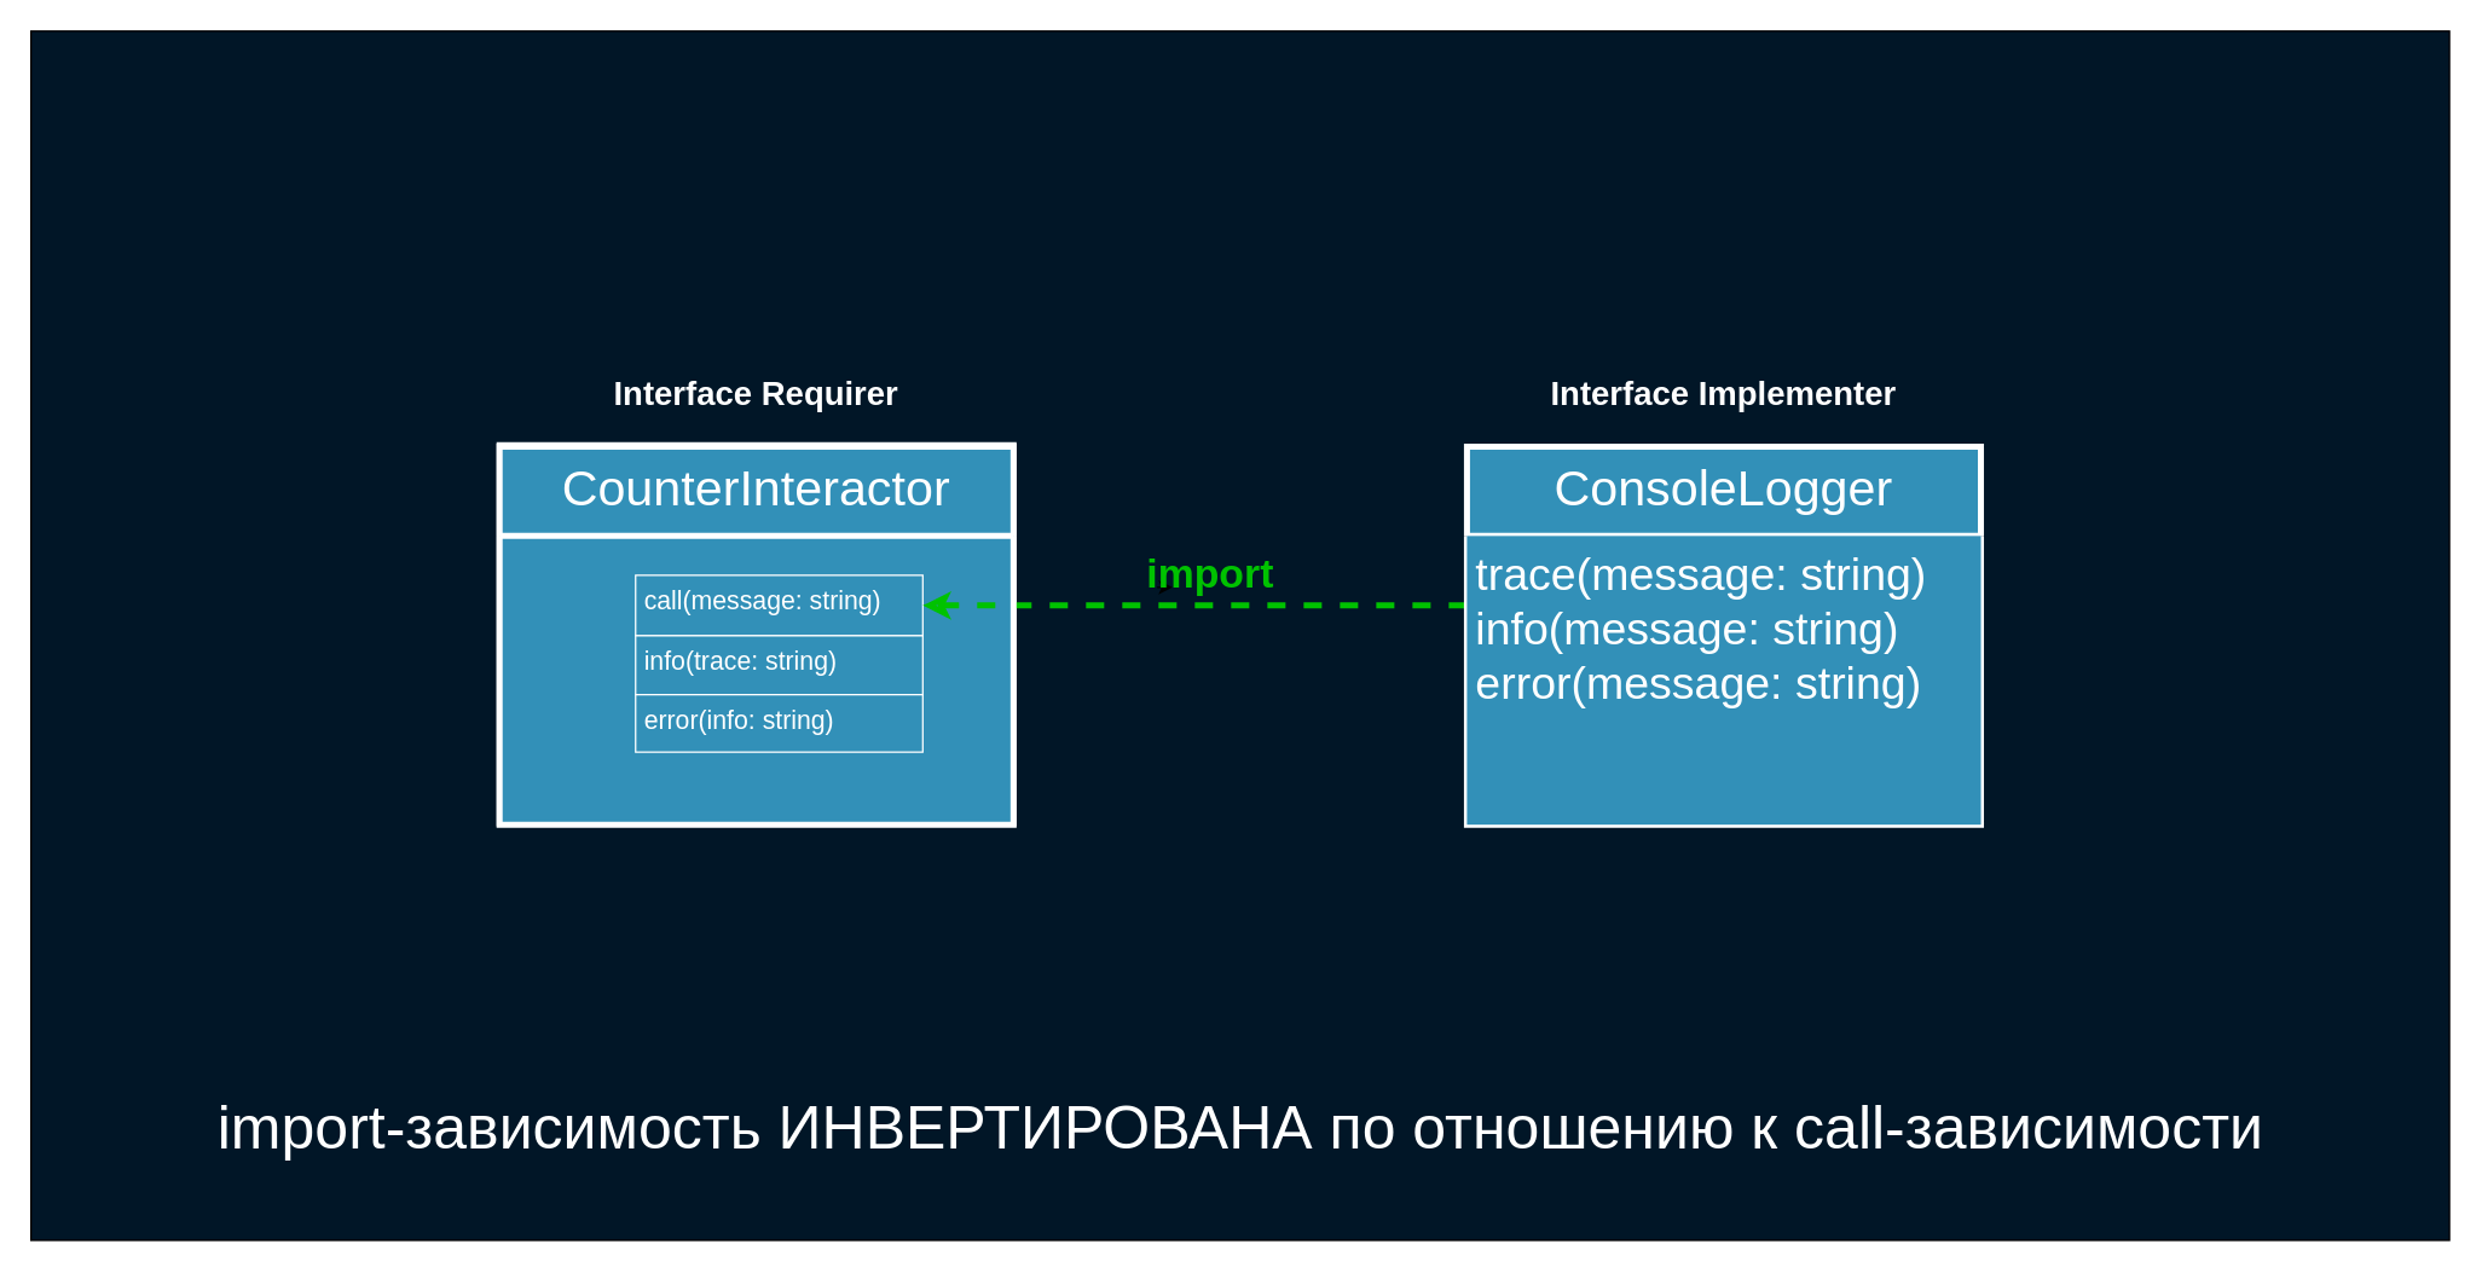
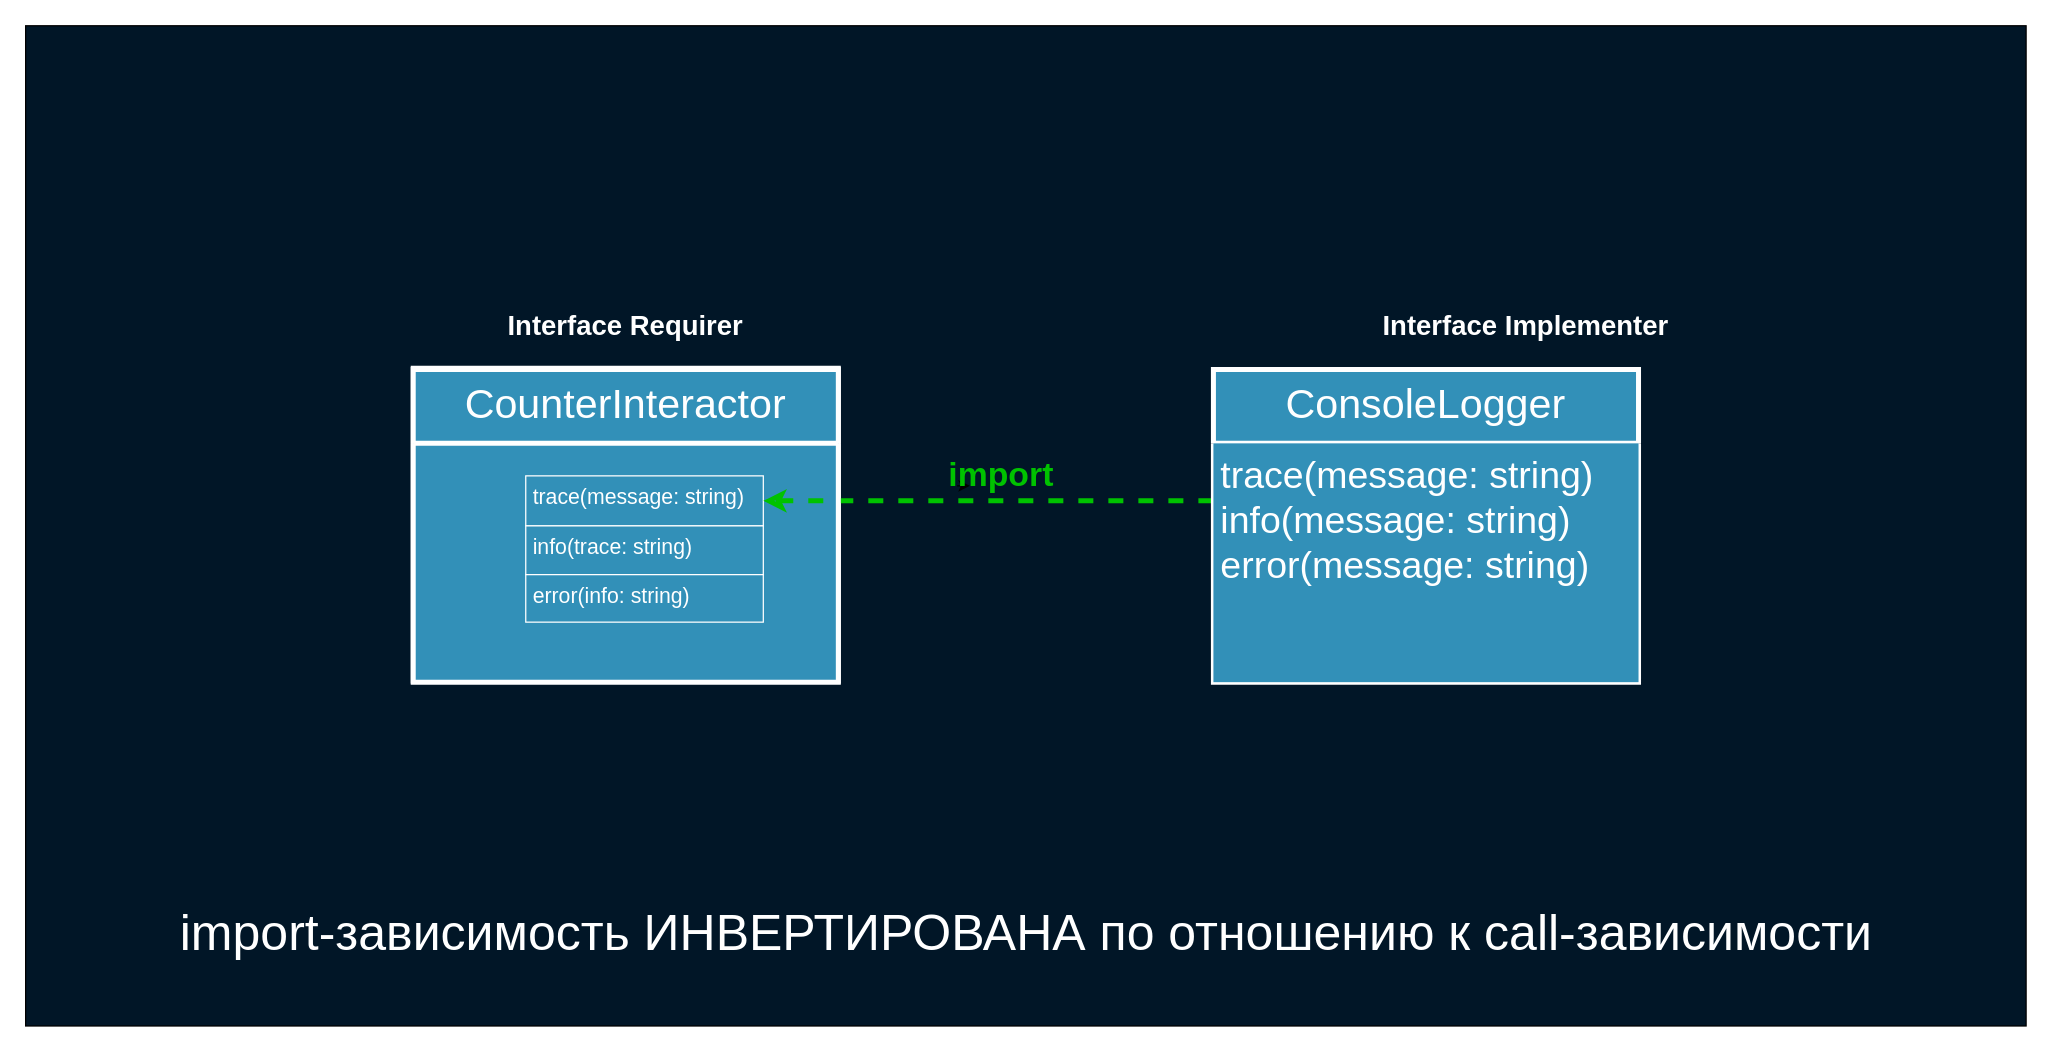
  <mxCell id="0" />
  <mxCell id="1" parent="0" />
  <mxCell id="2" value="" style="rounded=0;whiteSpace=wrap;html=1;fillColor=#011627;fontSize=30;fontColor=#FFFFFF;strokeColor=#000000;" parent="1" vertex="1"><mxGeometry x="20" y="20" width="1600" height="800" as="geometry" /></mxCell>
  <mxCell id="3" value="" style="group" parent="1" vertex="1" connectable="0"><mxGeometry x="330" y="294" width="340" height="250" as="geometry" /></mxCell>
  <mxCell id="4" value="InterfaceRequirer" style="swimlane;fontStyle=0;align=center;verticalAlign=top;childLayout=stackLayout;horizontal=1;startSize=59;horizontalStack=0;resizeParent=1;resizeParentMax=0;resizeLast=0;collapsible=1;marginBottom=0;strokeColor=#FFFFFF;strokeWidth=4;fillColor=#3290B8;fontSize=33;fontColor=#FFFFFF;labelBackgroundColor=none;" parent="3" vertex="1"><mxGeometry width="340" height="250" as="geometry" /></mxCell>
  <mxCell id="5" value="" style="text;strokeColor=none;fillColor=#3290B8;align=left;verticalAlign=top;spacingLeft=4;spacingRight=4;overflow=hidden;rotatable=0;points=[[0,0.5],[1,0.5]];portConstraint=eastwest;fontColor=#FFFFFF;fontSize=30;labelBackgroundColor=none;" parent="4" vertex="1"><mxGeometry y="59" width="340" height="191" as="geometry" /></mxCell>
- <mxCell id="6" value="call(message: string)" style="text;strokeColor=#FFFFFF;fillColor=#3290B8;align=left;verticalAlign=top;spacingLeft=4;spacingRight=4;overflow=hidden;rotatable=0;points=[[0,0.5],[1,0.5]];portConstraint=eastwest;fontColor=#FFFFFF;fontSize=17;labelBackgroundColor=none;" parent="3" vertex="1"><mxGeometry x="90" y="86" width="190" height="40" as="geometry" /></mxCell>
+ <mxCell id="6" value="trace(message: string)" style="text;strokeColor=#FFFFFF;fillColor=#3290B8;align=left;verticalAlign=top;spacingLeft=4;spacingRight=4;overflow=hidden;rotatable=0;points=[[0,0.5],[1,0.5]];portConstraint=eastwest;fontColor=#FFFFFF;fontSize=17;labelBackgroundColor=none;" parent="3" vertex="1"><mxGeometry x="90" y="86" width="190" height="40" as="geometry" /></mxCell>
  <mxCell id="7" value="info(trace: string)" style="text;strokeColor=#FFFFFF;fillColor=#3290B8;align=left;verticalAlign=top;spacingLeft=4;spacingRight=4;overflow=hidden;rotatable=0;points=[[0,0.5],[1,0.5]];portConstraint=eastwest;fontColor=#FFFFFF;fontSize=17;labelBackgroundColor=none;" parent="3" vertex="1"><mxGeometry x="90" y="126" width="190" height="39" as="geometry" /></mxCell>
  <mxCell id="8" value="error(info: string)" style="text;strokeColor=#FFFFFF;fillColor=#3290B8;align=left;verticalAlign=top;spacingLeft=4;spacingRight=4;overflow=hidden;rotatable=0;points=[[0,0.5],[1,0.5]];portConstraint=eastwest;fontColor=#FFFFFF;fontSize=17;labelBackgroundColor=none;" parent="3" vertex="1"><mxGeometry x="90" y="165" width="190" height="38" as="geometry" /></mxCell>
  <mxCell id="9" style="edgeStyle=orthogonalEdgeStyle;rounded=0;orthogonalLoop=1;jettySize=auto;html=1;exitX=0.5;exitY=1;exitDx=0;exitDy=0;entryX=0.553;entryY=0.974;entryDx=0;entryDy=0;entryPerimeter=0;fontSize=33;fontColor=#FFFFFF;" parent="1" edge="1"><mxGeometry relative="1" as="geometry"><mxPoint x="765" y="388" as="sourcePoint" /><mxPoint x="775.07" y="387.48" as="targetPoint" /></mxGeometry></mxCell>
  <mxCell id="10" value="import" style="endArrow=none;endSize=12;dashed=1;html=1;strokeColor=#00C200;strokeWidth=4;fontSize=27;labelBackgroundColor=none;fontColor=#00C200;entryX=0;entryY=0.75;entryDx=0;entryDy=0;exitX=1;exitY=0.5;exitDx=0;exitDy=0;startArrow=classic;startFill=0;endFill=0;fontStyle=1" parent="1" source="6" edge="1"><mxGeometry x="0.056" y="20" width="160" relative="1" as="geometry"><mxPoint x="670.01" y="400" as="sourcePoint" /><mxPoint x="970.01" y="400" as="targetPoint" /><Array as="points" /><mxPoint as="offset" /></mxGeometry></mxCell>
  <mxCell id="11" value="&lt;span&gt;import-зависимость ИНВЕРТИРОВАНА по отношению к call-зависимости&lt;/span&gt;" style="text;html=1;strokeColor=none;fillColor=none;align=center;verticalAlign=middle;whiteSpace=wrap;rounded=0;fontSize=40;fontColor=#FFFFFF;fontStyle=0" parent="1" vertex="1"><mxGeometry x="128.76" y="710" width="1382.5" height="70" as="geometry" /></mxCell>
  <mxCell id="12" value="Interface Requirer" style="text;align=center;fontStyle=1;verticalAlign=middle;spacingLeft=3;spacingRight=3;strokeColor=none;rotatable=0;points=[[0,0.5],[1,0.5]];portConstraint=eastwest;labelBackgroundColor=none;fillColor=none;fontSize=22;fontColor=#FFFFFF;strokeWidth=4;" parent="1" vertex="1"><mxGeometry x="360" y="230" width="280" height="56" as="geometry" /></mxCell>
- <mxCell id="13" value="Interface Implementer" style="text;align=center;fontStyle=1;verticalAlign=middle;spacingLeft=3;spacingRight=3;strokeColor=none;rotatable=0;points=[[0,0.5],[1,0.5]];portConstraint=eastwest;labelBackgroundColor=none;fillColor=none;fontSize=22;fontColor=#FFFFFF;strokeWidth=4;" parent="1" vertex="1"><mxGeometry x="970" y="230" width="340" height="56" as="geometry" /></mxCell>
+ <mxCell id="13" value="Interface Implementer" style="text;align=center;fontStyle=1;verticalAlign=middle;spacingLeft=3;spacingRight=3;strokeColor=none;rotatable=0;points=[[0,0.5],[1,0.5]];portConstraint=eastwest;labelBackgroundColor=none;fillColor=none;fontSize=22;fontColor=#FFFFFF;strokeWidth=4;" parent="1" vertex="1"><mxGeometry x="1050" y="230" width="340" height="56" as="geometry" /></mxCell>
  <mxCell id="14" value="ConsoleLogger" style="swimlane;fontStyle=0;align=center;verticalAlign=top;childLayout=stackLayout;horizontal=1;startSize=59;horizontalStack=0;resizeParent=1;resizeParentMax=0;resizeLast=0;collapsible=1;marginBottom=0;strokeColor=#FFFFFF;strokeWidth=4;fillColor=#3290B8;fontSize=33;fontColor=#FFFFFF;labelBackgroundColor=none;" parent="1" vertex="1"><mxGeometry x="970" y="295" width="340" height="250" as="geometry" /></mxCell>
  <mxCell id="15" value="trace(message: string)&#10;info(message: string)&#10;error(message: string)" style="text;strokeColor=none;fillColor=#3290B8;align=left;verticalAlign=top;spacingLeft=4;spacingRight=4;overflow=hidden;rotatable=0;points=[[0,0.5],[1,0.5]];portConstraint=eastwest;fontColor=#FFFFFF;fontSize=30;labelBackgroundColor=none;" parent="14" vertex="1"><mxGeometry y="59" width="340" height="191" as="geometry" /></mxCell>
  <mxCell id="16" value="CounterInteractor" style="swimlane;fontStyle=0;align=center;verticalAlign=top;childLayout=stackLayout;horizontal=1;startSize=59;horizontalStack=0;resizeParent=1;resizeParentMax=0;resizeLast=0;collapsible=1;marginBottom=0;strokeColor=#FFFFFF;strokeWidth=4;fillColor=#3290B8;fontSize=33;fontColor=#FFFFFF;labelBackgroundColor=none;" parent="1" vertex="1"><mxGeometry x="330" y="295" width="340" height="250" as="geometry" /></mxCell>
